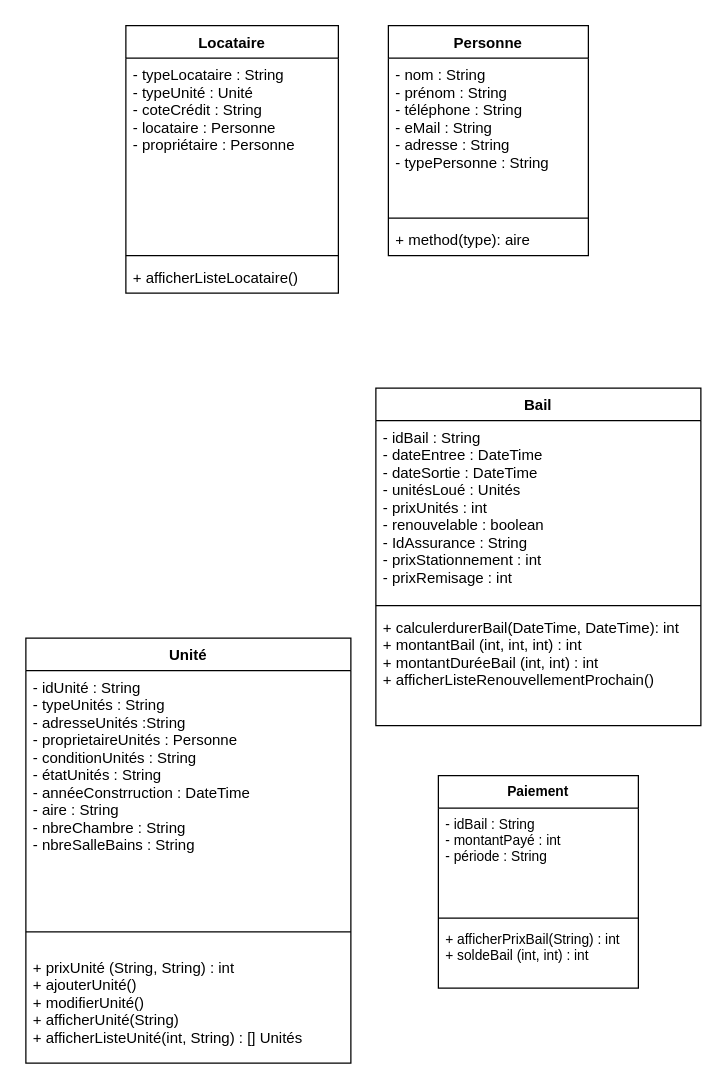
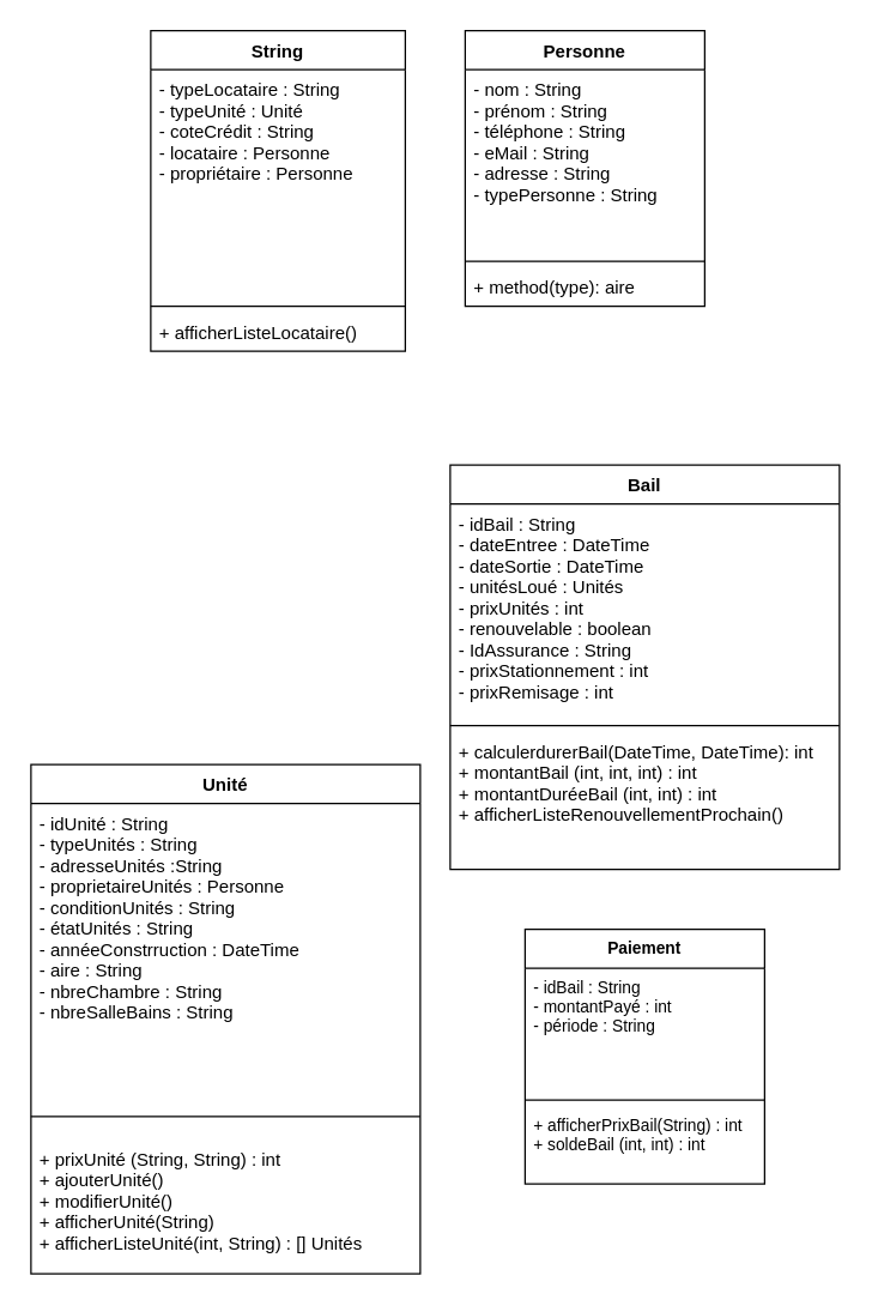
  <mxCell id="0" />
  <mxCell id="1" parent="0" />
- <mxCell id="2" value="Locataire" style="swimlane;fontStyle=1;align=center;verticalAlign=top;childLayout=stackLayout;horizontal=1;startSize=26;horizontalStack=0;resizeParent=1;resizeParentMax=0;resizeLast=0;collapsible=1;marginBottom=0;" vertex="1" parent="1"><mxGeometry x="100" y="20" width="170" height="214" as="geometry" /></mxCell>
+ <mxCell id="2" value="String" style="swimlane;fontStyle=1;align=center;verticalAlign=top;childLayout=stackLayout;horizontal=1;startSize=26;horizontalStack=0;resizeParent=1;resizeParentMax=0;resizeLast=0;collapsible=1;marginBottom=0;" vertex="1" parent="1"><mxGeometry x="100" y="20" width="170" height="214" as="geometry" /></mxCell>
  <mxCell id="3" value="- typeLocataire : String&#10;- typeUnité : Unité&#10;- coteCrédit : String&#10;- locataire : Personne&#10;- propriétaire : Personne&#10;&#10;" style="text;strokeColor=none;fillColor=none;align=left;verticalAlign=top;spacingLeft=4;spacingRight=4;overflow=hidden;rotatable=0;points=[[0,0.5],[1,0.5]];portConstraint=eastwest;" vertex="1" parent="2"><mxGeometry y="26" width="170" height="154" as="geometry" /></mxCell>
  <mxCell id="4" value="" style="line;strokeWidth=1;fillColor=none;align=left;verticalAlign=middle;spacingTop=-1;spacingLeft=3;spacingRight=3;rotatable=0;labelPosition=right;points=[];portConstraint=eastwest;" vertex="1" parent="2"><mxGeometry y="180" width="170" height="8" as="geometry" /></mxCell>
  <mxCell id="5" value="+ afficherListeLocataire()" style="text;strokeColor=none;fillColor=none;align=left;verticalAlign=top;spacingLeft=4;spacingRight=4;overflow=hidden;rotatable=0;points=[[0,0.5],[1,0.5]];portConstraint=eastwest;" vertex="1" parent="2"><mxGeometry y="188" width="170" height="26" as="geometry" /></mxCell>
  <mxCell id="6" value="Personne" style="swimlane;fontStyle=1;align=center;verticalAlign=top;childLayout=stackLayout;horizontal=1;startSize=26;horizontalStack=0;resizeParent=1;resizeParentMax=0;resizeLast=0;collapsible=1;marginBottom=0;" vertex="1" parent="1"><mxGeometry x="310" y="20" width="160" height="184" as="geometry" /></mxCell>
  <mxCell id="7" value="- nom : String&#10;- prénom : String&#10;- téléphone : String&#10;- eMail : String&#10;- adresse : String&#10;- typePersonne : String&#10;&#10;" style="text;strokeColor=none;fillColor=none;align=left;verticalAlign=top;spacingLeft=4;spacingRight=4;overflow=hidden;rotatable=0;points=[[0,0.5],[1,0.5]];portConstraint=eastwest;" vertex="1" parent="6"><mxGeometry y="26" width="160" height="124" as="geometry" /></mxCell>
  <mxCell id="8" value="" style="line;strokeWidth=1;fillColor=none;align=left;verticalAlign=middle;spacingTop=-1;spacingLeft=3;spacingRight=3;rotatable=0;labelPosition=right;points=[];portConstraint=eastwest;" vertex="1" parent="6"><mxGeometry y="150" width="160" height="8" as="geometry" /></mxCell>
  <mxCell id="9" value="+ method(type): aire" style="text;strokeColor=none;fillColor=none;align=left;verticalAlign=top;spacingLeft=4;spacingRight=4;overflow=hidden;rotatable=0;points=[[0,0.5],[1,0.5]];portConstraint=eastwest;" vertex="1" parent="6"><mxGeometry y="158" width="160" height="26" as="geometry" /></mxCell>
  <mxCell id="10" value="Unité" style="swimlane;fontStyle=1;align=center;verticalAlign=top;childLayout=stackLayout;horizontal=1;startSize=26;horizontalStack=0;resizeParent=1;resizeParentMax=0;resizeLast=0;collapsible=1;marginBottom=0;" vertex="1" parent="1"><mxGeometry x="20" y="510" width="260" height="340" as="geometry" /></mxCell>
  <mxCell id="11" value="- idUnité : String&#10;- typeUnités : String&#10;- adresseUnités :String&#10;- proprietaireUnités : Personne&#10;- conditionUnités : String&#10;- étatUnités : String&#10;- annéeConstrruction : DateTime&#10;- aire : String&#10;- nbreChambre : String&#10;- nbreSalleBains : String&#10;&#10;&#10;&#10;&#10;&#10;" style="text;strokeColor=none;fillColor=none;align=left;verticalAlign=top;spacingLeft=4;spacingRight=4;overflow=hidden;rotatable=0;points=[[0,0.5],[1,0.5]];portConstraint=eastwest;" vertex="1" parent="10"><mxGeometry y="26" width="260" height="194" as="geometry" /></mxCell>
  <mxCell id="12" value="" style="line;strokeWidth=1;fillColor=none;align=left;verticalAlign=middle;spacingTop=-1;spacingLeft=3;spacingRight=3;rotatable=0;labelPosition=right;points=[];portConstraint=eastwest;" vertex="1" parent="10"><mxGeometry y="220" width="260" height="30" as="geometry" /></mxCell>
  <mxCell id="13" value="+ prixUnité (String, String) : int&#10;+ ajouterUnité()&#10;+ modifierUnité()&#10;+ afficherUnité(String)&#10;+ afficherListeUnité(int, String) : [] Unités&#10;&#10;" style="text;strokeColor=none;fillColor=none;align=left;verticalAlign=top;spacingLeft=4;spacingRight=4;overflow=hidden;rotatable=0;points=[[0,0.5],[1,0.5]];portConstraint=eastwest;" vertex="1" parent="10"><mxGeometry y="250" width="260" height="90" as="geometry" /></mxCell>
  <mxCell id="14" value="Bail" style="swimlane;fontStyle=1;align=center;verticalAlign=top;childLayout=stackLayout;horizontal=1;startSize=26;horizontalStack=0;resizeParent=1;resizeParentMax=0;resizeLast=0;collapsible=1;marginBottom=0;" vertex="1" parent="1"><mxGeometry x="300" y="310" width="260" height="270" as="geometry" /></mxCell>
  <mxCell id="15" value="- idBail : String&#10;- dateEntree : DateTime&#10;- dateSortie : DateTime&#10;- unitésLoué : Unités&#10;- prixUnités : int&#10;- renouvelable : boolean&#10;- IdAssurance : String&#10;- prixStationnement : int&#10;- prixRemisage : int&#10;&#10;&#10;" style="text;strokeColor=none;fillColor=none;align=left;verticalAlign=top;spacingLeft=4;spacingRight=4;overflow=hidden;rotatable=0;points=[[0,0.5],[1,0.5]];portConstraint=eastwest;" vertex="1" parent="14"><mxGeometry y="26" width="260" height="144" as="geometry" /></mxCell>
  <mxCell id="16" value="" style="line;strokeWidth=1;fillColor=none;align=left;verticalAlign=middle;spacingTop=-1;spacingLeft=3;spacingRight=3;rotatable=0;labelPosition=right;points=[];portConstraint=eastwest;" vertex="1" parent="14"><mxGeometry y="170" width="260" height="8" as="geometry" /></mxCell>
  <mxCell id="17" value="+ calculerdurerBail(DateTime, DateTime): int&#10;+ montantBail (int, int, int) : int&#10;+ montantDuréeBail (int, int) : int&#10;+ afficherListeRenouvellementProchain()&#10;&#10;&#10;" style="text;strokeColor=none;fillColor=none;align=left;verticalAlign=top;spacingLeft=4;spacingRight=4;overflow=hidden;rotatable=0;points=[[0,0.5],[1,0.5]];portConstraint=eastwest;fontFamily=Helvetica;" vertex="1" parent="14"><mxGeometry y="178" width="260" height="92" as="geometry" /></mxCell>
  <mxCell id="18" value="Paiement" style="swimlane;fontStyle=1;align=center;verticalAlign=top;childLayout=stackLayout;horizontal=1;startSize=26;horizontalStack=0;resizeParent=1;resizeParentMax=0;resizeLast=0;collapsible=1;marginBottom=0;fontSize=11;" vertex="1" parent="1"><mxGeometry x="350" y="620" width="160" height="170" as="geometry" /></mxCell>
  <mxCell id="19" value="- idBail : String&#10;- montantPayé : int&#10;- période : String&#10;" style="text;strokeColor=none;fillColor=none;align=left;verticalAlign=top;spacingLeft=4;spacingRight=4;overflow=hidden;rotatable=0;points=[[0,0.5],[1,0.5]];portConstraint=eastwest;fontSize=11;" vertex="1" parent="18"><mxGeometry y="26" width="160" height="84" as="geometry" /></mxCell>
  <mxCell id="20" value="" style="line;strokeWidth=1;fillColor=none;align=left;verticalAlign=middle;spacingTop=-1;spacingLeft=3;spacingRight=3;rotatable=0;labelPosition=right;points=[];portConstraint=eastwest;fontSize=11;" vertex="1" parent="18"><mxGeometry y="110" width="160" height="8" as="geometry" /></mxCell>
  <mxCell id="21" value="+ afficherPrixBail(String) : int&#10;+ soldeBail (int, int) : int&#10;" style="text;strokeColor=none;fillColor=none;align=left;verticalAlign=top;spacingLeft=4;spacingRight=4;overflow=hidden;rotatable=0;points=[[0,0.5],[1,0.5]];portConstraint=eastwest;fontSize=11;" vertex="1" parent="18"><mxGeometry y="118" width="160" height="52" as="geometry" /></mxCell>
